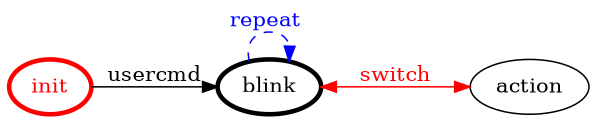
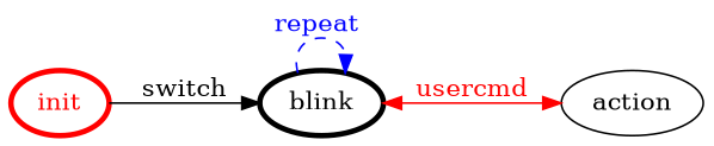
  digraph {
    rankdir=LR
    node [penwidth=3]
    init [color=red fontcolor=red]
    blink [color=black fontcolor=black]
    action [penwidth=""]
-   init -> blink [color=black fontcolor=black label=usercmd]
+   init -> blink [color=black fontcolor=black label=switch]
    blink -> blink [color=blue fontcolor=blue label="repeat " style=dashed]
-   blink -> action [color=red dir=both fontcolor=red label=switch]
+   blink -> action [color=red dir=both fontcolor=red label=usercmd]
  }
